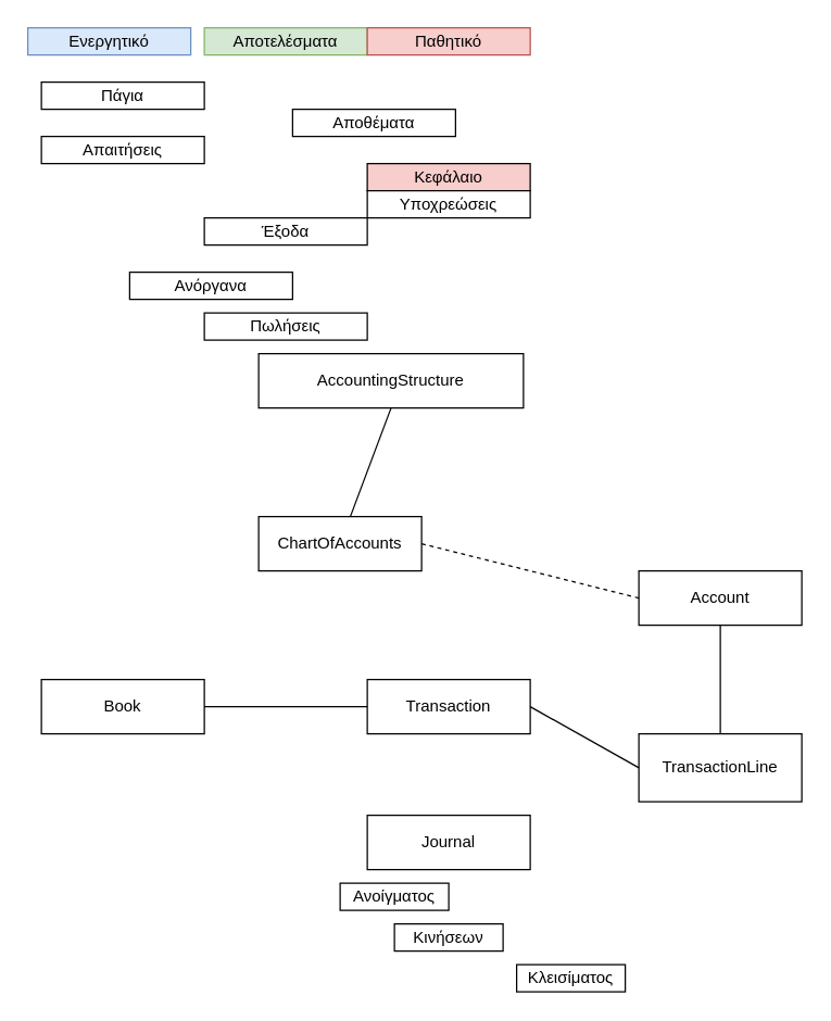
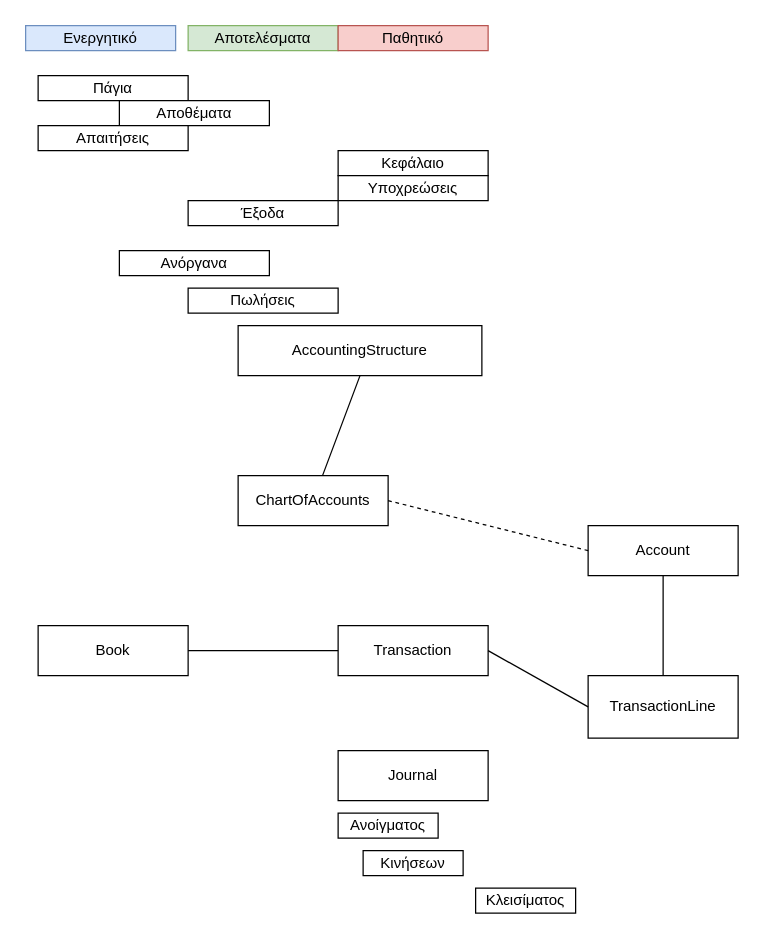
  <mxCell id="0" />
  <mxCell id="1" parent="0" />
  <mxCell id="2" value="Account" style="rounded=0;whiteSpace=wrap;html=1;" vertex="1" parent="1"><mxGeometry x="470" y="420" width="120" height="40" as="geometry" /></mxCell>
  <mxCell id="3" value="ChartOfAccounts" style="rounded=0;whiteSpace=wrap;html=1;" vertex="1" parent="1"><mxGeometry x="190" y="380" width="120" height="40" as="geometry" /></mxCell>
  <mxCell id="4" value="Book" style="rounded=0;whiteSpace=wrap;html=1;" vertex="1" parent="1"><mxGeometry x="30" y="500" width="120" height="40" as="geometry" /></mxCell>
  <mxCell id="5" value="Journal" style="rounded=0;whiteSpace=wrap;html=1;" vertex="1" parent="1"><mxGeometry x="270" y="600" width="120" height="40" as="geometry" /></mxCell>
  <mxCell id="6" value="Transaction" style="rounded=0;whiteSpace=wrap;html=1;" vertex="1" parent="1"><mxGeometry x="270" y="500" width="120" height="40" as="geometry" /></mxCell>
  <mxCell id="7" value="TransactionLine" style="rounded=0;whiteSpace=wrap;html=1;" vertex="1" parent="1"><mxGeometry x="470" y="540" width="120" height="50" as="geometry" /></mxCell>
  <mxCell id="8" value="" style="endArrow=none;html=1;rounded=0;exitX=1;exitY=0.5;exitDx=0;exitDy=0;entryX=0;entryY=0.5;entryDx=0;entryDy=0;dashed=1;" edge="1" parent="1" source="3" target="2"><mxGeometry width="50" height="50" relative="1" as="geometry"><mxPoint x="190" y="600" as="sourcePoint" /><mxPoint x="240" y="550" as="targetPoint" /></mxGeometry></mxCell>
  <mxCell id="9" value="" style="endArrow=none;html=1;rounded=0;entryX=0;entryY=0.5;entryDx=0;entryDy=0;exitX=1;exitY=0.5;exitDx=0;exitDy=0;" edge="1" parent="1" source="6" target="7"><mxGeometry width="50" height="50" relative="1" as="geometry"><mxPoint x="190" y="600" as="sourcePoint" /><mxPoint x="240" y="550" as="targetPoint" /></mxGeometry></mxCell>
  <mxCell id="10" value="" style="endArrow=none;html=1;rounded=0;entryX=0.5;entryY=1;entryDx=0;entryDy=0;" edge="1" parent="1" source="7" target="2"><mxGeometry width="50" height="50" relative="1" as="geometry"><mxPoint x="190" y="600" as="sourcePoint" /><mxPoint x="240" y="550" as="targetPoint" /></mxGeometry></mxCell>
  <mxCell id="11" value="AccountingStructure" style="rounded=0;whiteSpace=wrap;html=1;" vertex="1" parent="1"><mxGeometry x="190" y="260" width="195" height="40" as="geometry" /></mxCell>
  <mxCell id="12" value="" style="endArrow=none;html=1;rounded=0;entryX=0.5;entryY=1;entryDx=0;entryDy=0;" edge="1" parent="1" source="3" target="11"><mxGeometry width="50" height="50" relative="1" as="geometry"><mxPoint x="190" y="600" as="sourcePoint" /><mxPoint x="-70" y="350" as="targetPoint" /></mxGeometry></mxCell>
  <mxCell id="13" value="Πάγια" style="rounded=0;whiteSpace=wrap;html=1;" vertex="1" parent="1"><mxGeometry x="30" y="60" width="120" height="20" as="geometry" /></mxCell>
- <mxCell id="14" value="Αποθέματα" style="rounded=0;whiteSpace=wrap;html=1;" vertex="1" parent="1"><mxGeometry x="215" y="80" width="120" height="20" as="geometry" /></mxCell>
+ <mxCell id="14" value="Αποθέματα" style="rounded=0;whiteSpace=wrap;html=1;" vertex="1" parent="1"><mxGeometry x="95" y="80" width="120" height="20" as="geometry" /></mxCell>
  <mxCell id="15" value="Απαιτήσεις" style="rounded=0;whiteSpace=wrap;html=1;" vertex="1" parent="1"><mxGeometry x="30" y="100" width="120" height="20" as="geometry" /></mxCell>
- <mxCell id="16" value="Κεφάλαιο" style="rounded=0;whiteSpace=wrap;html=1;fillColor=#f8cecc;" vertex="1" parent="1"><mxGeometry x="270" y="120" width="120" height="20" as="geometry" /></mxCell>
+ <mxCell id="16" value="Κεφάλαιο" style="rounded=0;whiteSpace=wrap;html=1;" vertex="1" parent="1"><mxGeometry x="270" y="120" width="120" height="20" as="geometry" /></mxCell>
  <mxCell id="17" value="Υποχρεώσεις" style="rounded=0;whiteSpace=wrap;html=1;" vertex="1" parent="1"><mxGeometry x="270" y="140" width="120" height="20" as="geometry" /></mxCell>
  <mxCell id="18" value="Έξοδα" style="rounded=0;whiteSpace=wrap;html=1;" vertex="1" parent="1"><mxGeometry x="150" y="160" width="120" height="20" as="geometry" /></mxCell>
  <mxCell id="19" value="Πωλήσεις" style="rounded=0;whiteSpace=wrap;html=1;" vertex="1" parent="1"><mxGeometry x="150" y="230" width="120" height="20" as="geometry" /></mxCell>
  <mxCell id="20" value="Ανόργανα" style="rounded=0;whiteSpace=wrap;html=1;" vertex="1" parent="1"><mxGeometry x="95" y="200" width="120" height="20" as="geometry" /></mxCell>
  <mxCell id="21" value="Ενεργητικό" style="rounded=0;whiteSpace=wrap;html=1;fillColor=#dae8fc;strokeColor=#6c8ebf;" vertex="1" parent="1"><mxGeometry x="20" y="20" width="120" height="20" as="geometry" /></mxCell>
  <mxCell id="22" value="Αποτελέσματα" style="rounded=0;whiteSpace=wrap;html=1;fillColor=#d5e8d4;strokeColor=#82b366;" vertex="1" parent="1"><mxGeometry x="150" width="120" height="20" as="geometry" y="20" /></mxCell>
  <mxCell id="23" value="Παθητικό" style="rounded=0;whiteSpace=wrap;html=1;fillColor=#f8cecc;strokeColor=#b85450;" vertex="1" parent="1"><mxGeometry x="270" width="120" height="20" as="geometry" y="20" /></mxCell>
- <mxCell id="24" value="Ανοίγματος" style="rounded=0;whiteSpace=wrap;html=1;" vertex="1" parent="1"><mxGeometry x="250" y="650" width="80" height="20" as="geometry" /></mxCell>
+ <mxCell id="24" value="Ανοίγματος" style="rounded=0;whiteSpace=wrap;html=1;" vertex="1" parent="1"><mxGeometry x="270" y="650" width="80" height="20" as="geometry" /></mxCell>
  <mxCell id="25" value="Κινήσεων" style="rounded=0;whiteSpace=wrap;html=1;" vertex="1" parent="1"><mxGeometry x="290" y="680" width="80" height="20" as="geometry" /></mxCell>
  <mxCell id="26" value="Κλεισίματος" style="rounded=0;whiteSpace=wrap;html=1;" vertex="1" parent="1"><mxGeometry x="380" y="710" width="80" height="20" as="geometry" /></mxCell>
  <mxCell id="27" value="" style="endArrow=none;html=1;rounded=0;exitX=1;exitY=0.5;exitDx=0;exitDy=0;entryX=0;entryY=0.5;entryDx=0;entryDy=0;" edge="1" parent="1" source="4" target="6"><mxGeometry width="50" height="50" relative="1" as="geometry"><mxPoint x="180" y="500" as="sourcePoint" /><mxPoint x="230" y="450" as="targetPoint" /></mxGeometry></mxCell>
